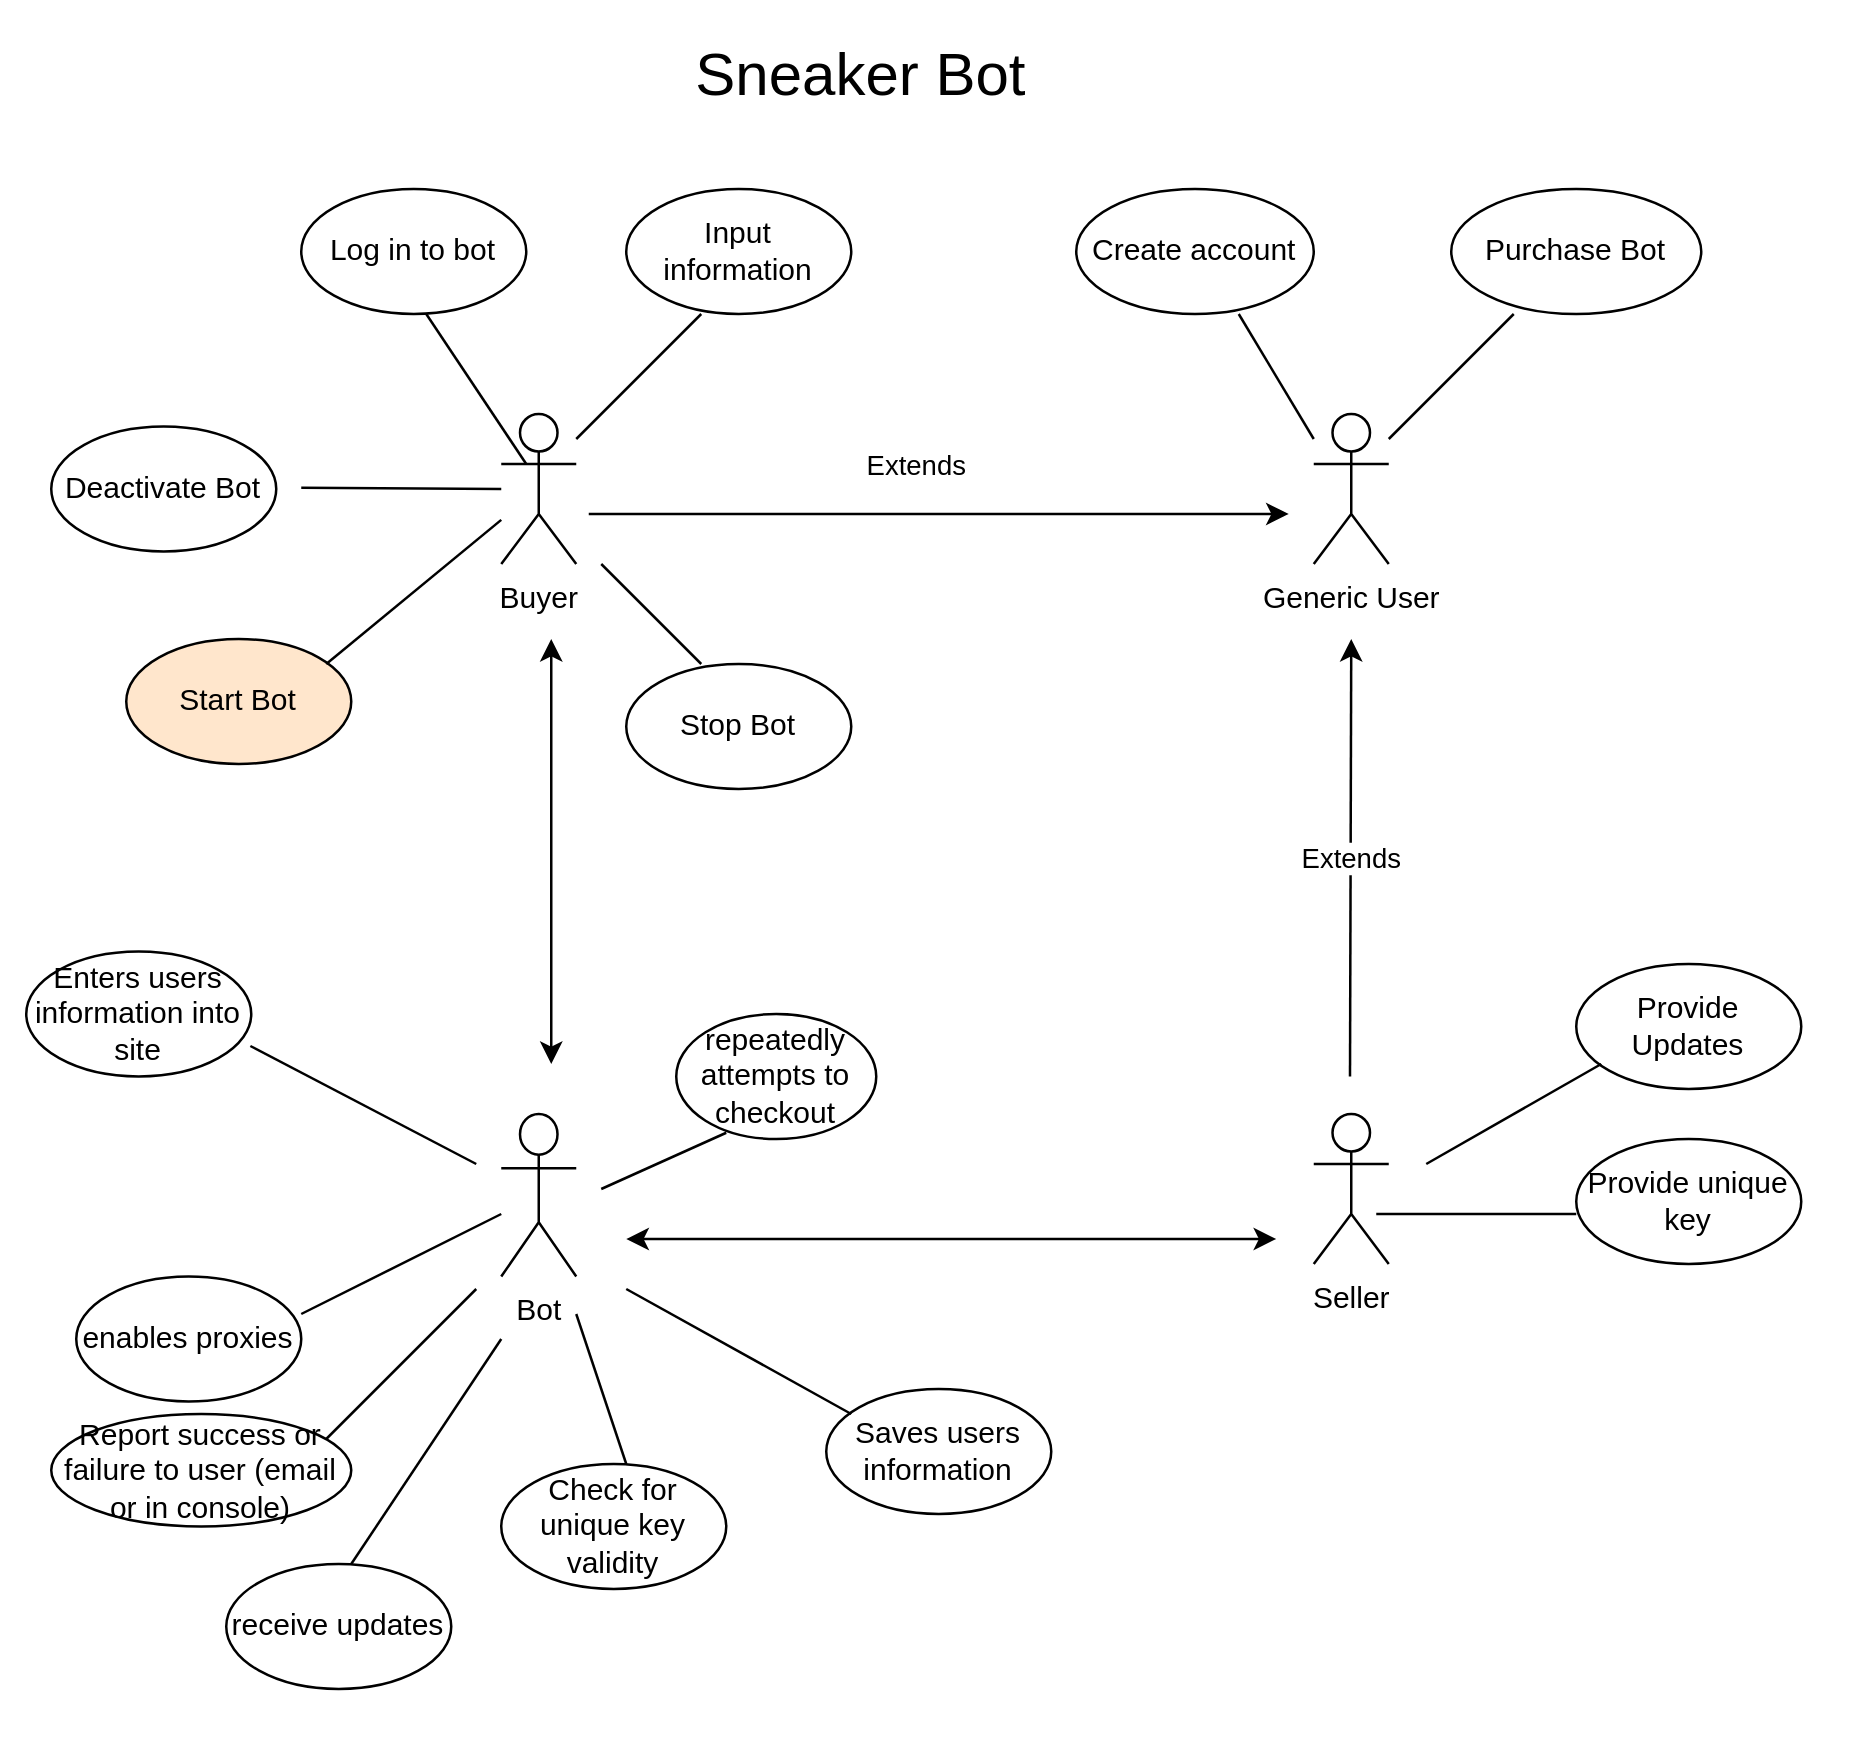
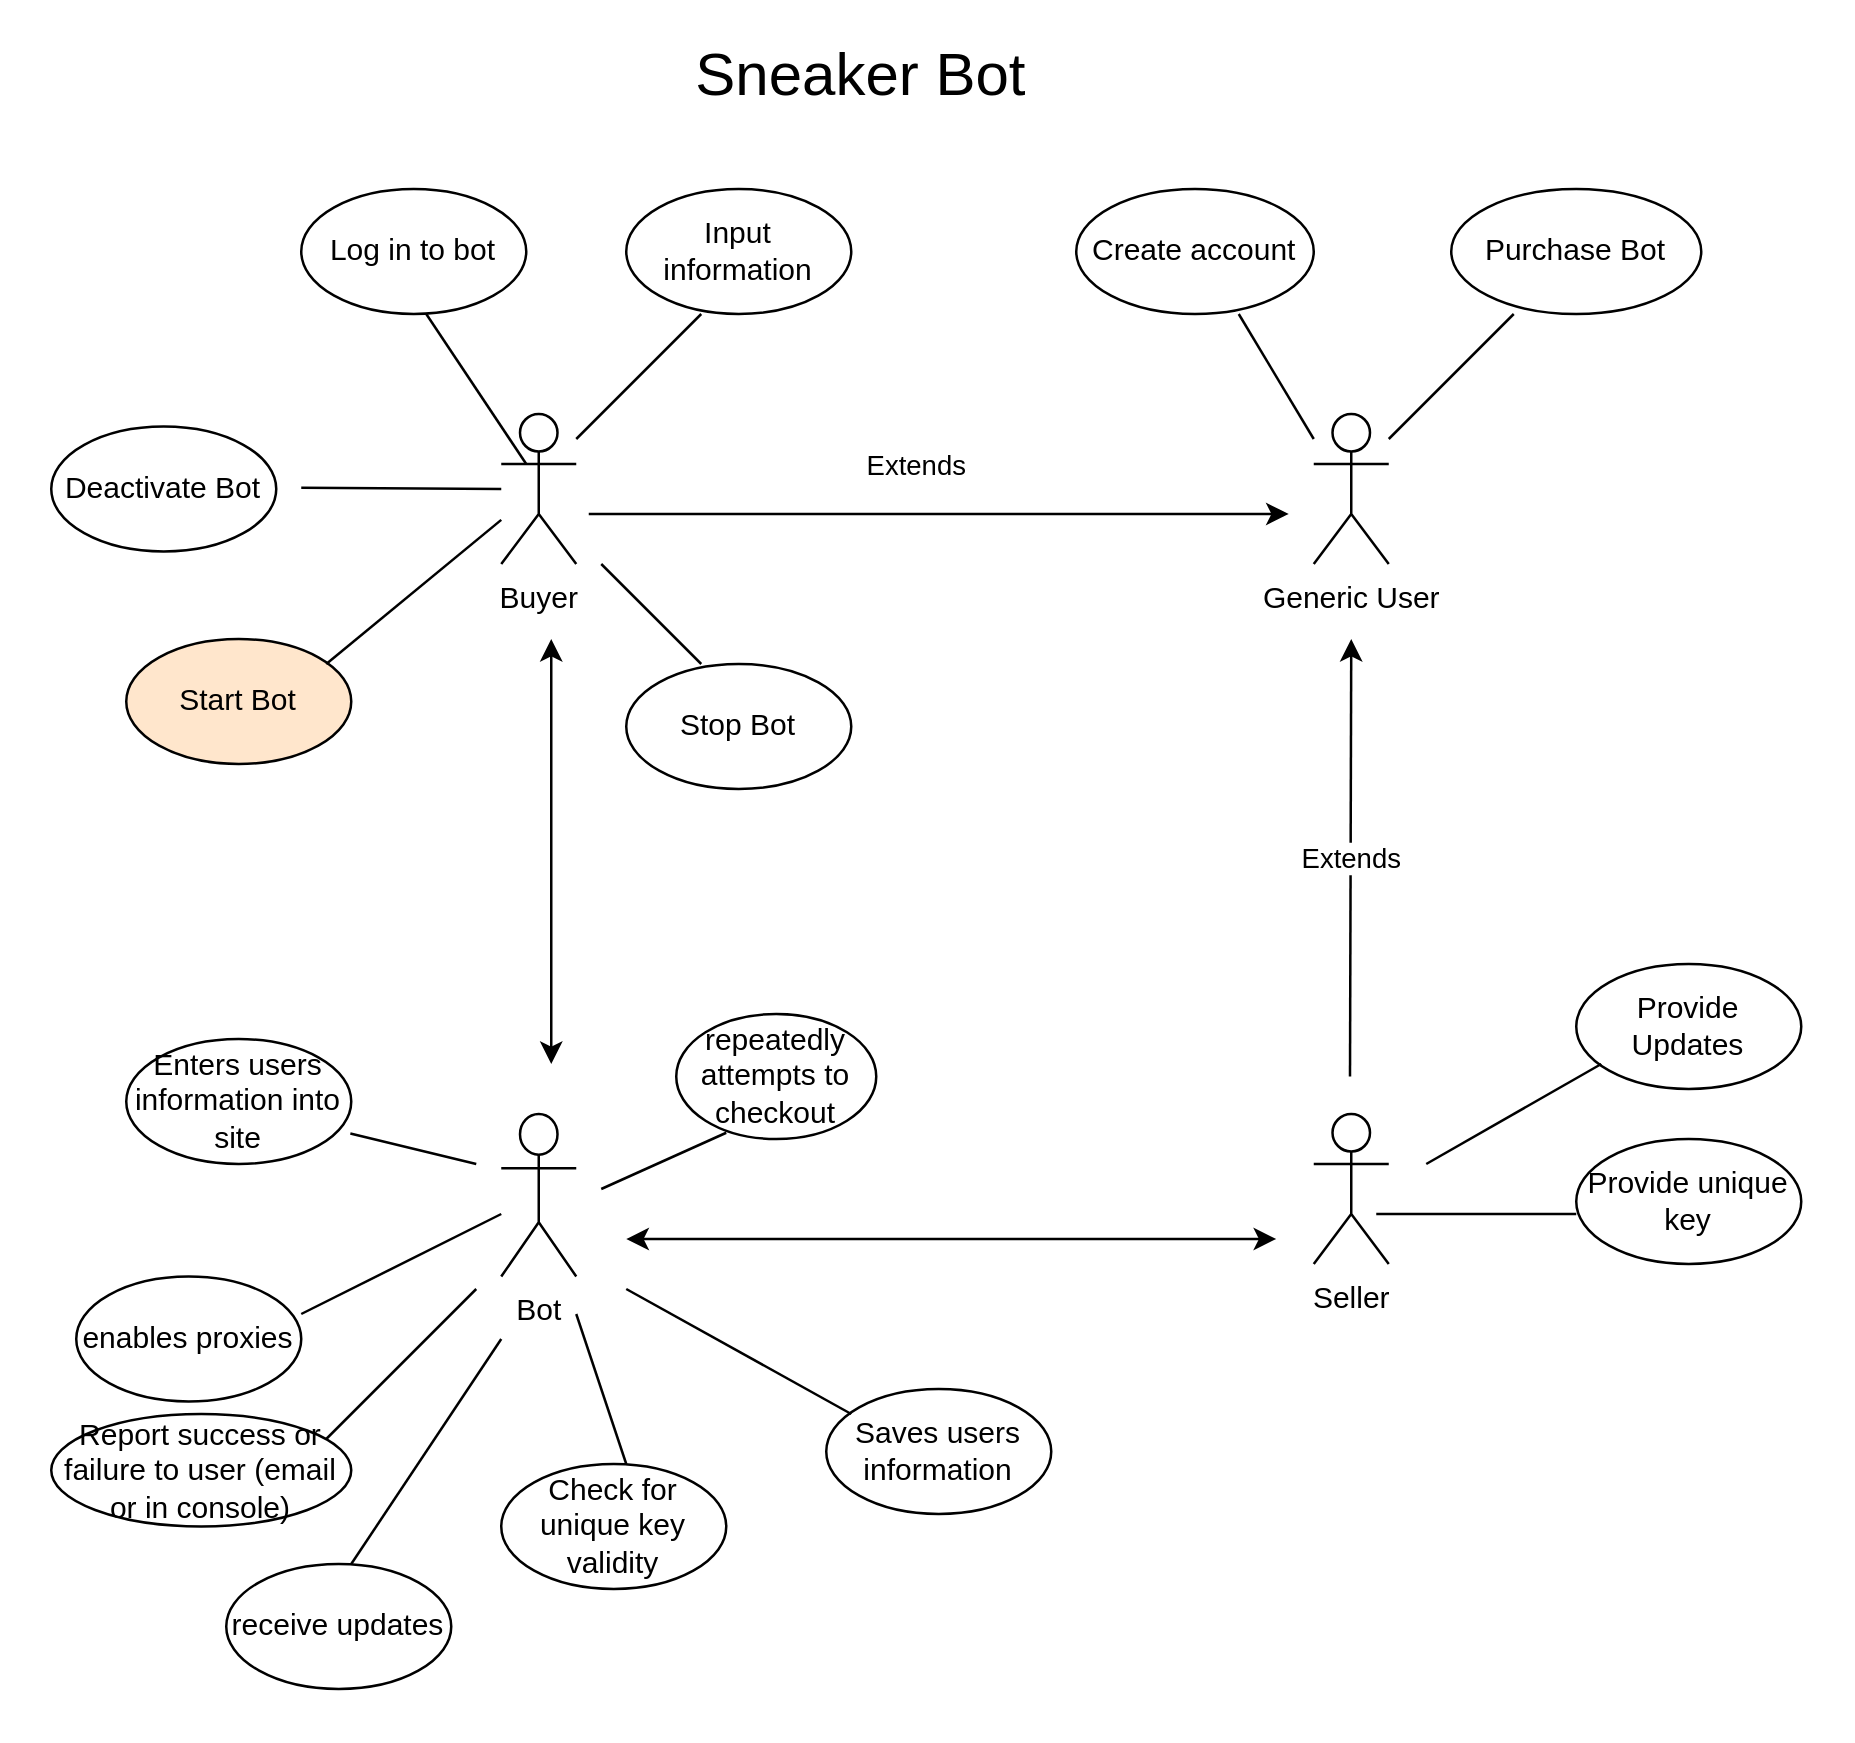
  <mxCell id="0" />
  <mxCell id="1" parent="0" />
  <mxCell id="2" value="Buyer" style="shape=umlActor;verticalLabelPosition=bottom;verticalAlign=top;html=1;outlineConnect=0;" vertex="1" parent="1"><mxGeometry x="200" y="165" width="30" height="60" as="geometry" /></mxCell>
  <mxCell id="3" value="" style="endArrow=classic;html=1;" edge="1" parent="1"><mxGeometry relative="1" as="geometry"><mxPoint x="235" y="205" as="sourcePoint" /><mxPoint x="515" y="205" as="targetPoint" /></mxGeometry></mxCell>
  <mxCell id="4" value="Extends" style="edgeLabel;resizable=0;html=1;align=center;verticalAlign=middle;" connectable="0" vertex="1" parent="3"><mxGeometry relative="1" as="geometry"><mxPoint x="-10" y="-20" as="offset" /></mxGeometry></mxCell>
  <mxCell id="5" value="Log in to bot" style="ellipse;whiteSpace=wrap;html=1;" vertex="1" parent="1"><mxGeometry x="120" y="75" width="90" height="50" as="geometry" /></mxCell>
  <mxCell id="6" value="Generic User" style="shape=umlActor;verticalLabelPosition=bottom;verticalAlign=top;html=1;outlineConnect=0;" vertex="1" parent="1"><mxGeometry x="525" y="165" width="30" height="60" as="geometry" /></mxCell>
  <mxCell id="7" value="Seller" style="shape=umlActor;verticalLabelPosition=bottom;verticalAlign=top;html=1;outlineConnect=0;" vertex="1" parent="1"><mxGeometry x="525" y="445" width="30" height="60" as="geometry" /></mxCell>
  <mxCell id="8" value="" style="endArrow=classic;html=1;" edge="1" parent="1"><mxGeometry relative="1" as="geometry"><mxPoint x="539.5" y="430" as="sourcePoint" /><mxPoint x="540" y="255" as="targetPoint" /></mxGeometry></mxCell>
  <mxCell id="9" value="Extends" style="edgeLabel;resizable=0;html=1;align=center;verticalAlign=middle;" connectable="0" vertex="1" parent="8"><mxGeometry relative="1" as="geometry" /></mxCell>
  <mxCell id="10" value="Create account" style="ellipse;whiteSpace=wrap;html=1;" vertex="1" parent="1"><mxGeometry x="430" y="75" width="95" height="50" as="geometry" /></mxCell>
  <mxCell id="11" value="Purchase Bot" style="ellipse;whiteSpace=wrap;html=1;" vertex="1" parent="1"><mxGeometry x="580" y="75" width="100" height="50" as="geometry" /></mxCell>
  <mxCell id="12" value="Provide Updates" style="ellipse;whiteSpace=wrap;html=1;" vertex="1" parent="1"><mxGeometry x="630" y="385" width="90" height="50" as="geometry" /></mxCell>
  <mxCell id="13" value="Provide unique key" style="ellipse;whiteSpace=wrap;html=1;" vertex="1" parent="1"><mxGeometry x="630" y="455" width="90" height="50" as="geometry" /></mxCell>
  <mxCell id="14" value="Input information" style="ellipse;whiteSpace=wrap;html=1;" vertex="1" parent="1"><mxGeometry x="250" y="75" width="90" height="50" as="geometry" /></mxCell>
  <mxCell id="15" value="Start Bot" style="ellipse;whiteSpace=wrap;html=1;fillColor=#ffe6cc;" vertex="1" parent="1"><mxGeometry x="50" y="255" width="90" height="50" as="geometry" /></mxCell>
  <mxCell id="16" value="Stop Bot" style="ellipse;whiteSpace=wrap;html=1;" vertex="1" parent="1"><mxGeometry x="250" y="265" width="90" height="50" as="geometry" /></mxCell>
  <mxCell id="17" value="Deactivate Bot" style="ellipse;whiteSpace=wrap;html=1;" vertex="1" parent="1"><mxGeometry y="170" width="90" height="50" as="geometry" x="20" /></mxCell>
  <mxCell id="18" value="" style="endArrow=none;html=1;" edge="1" parent="1"><mxGeometry width="50" height="50" relative="1" as="geometry"><mxPoint x="230" y="175" as="sourcePoint" /><mxPoint x="280" y="125" as="targetPoint" /></mxGeometry></mxCell>
  <mxCell id="19" value="" style="endArrow=none;html=1;" edge="1" parent="1"><mxGeometry width="50" height="50" relative="1" as="geometry"><mxPoint x="555" y="175" as="sourcePoint" /><mxPoint x="605" y="125" as="targetPoint" /></mxGeometry></mxCell>
  <mxCell id="20" value="" style="endArrow=none;html=1;" edge="1" parent="1" target="2"><mxGeometry width="50" height="50" relative="1" as="geometry"><mxPoint x="130" y="265" as="sourcePoint" /><mxPoint x="180" y="215" as="targetPoint" /></mxGeometry></mxCell>
  <mxCell id="21" value="" style="endArrow=none;html=1;" edge="1" parent="1"><mxGeometry width="50" height="50" relative="1" as="geometry"><mxPoint x="210" y="185" as="sourcePoint" /><mxPoint x="170" y="125" as="targetPoint" /></mxGeometry></mxCell>
  <mxCell id="22" value="" style="endArrow=none;html=1;" edge="1" parent="1"><mxGeometry width="50" height="50" relative="1" as="geometry"><mxPoint x="525" y="175" as="sourcePoint" /><mxPoint x="495" y="125" as="targetPoint" /></mxGeometry></mxCell>
  <mxCell id="23" value="" style="endArrow=none;html=1;" edge="1" parent="1"><mxGeometry width="50" height="50" relative="1" as="geometry"><mxPoint x="120" y="194.5" as="sourcePoint" /><mxPoint x="200" y="195" as="targetPoint" /></mxGeometry></mxCell>
  <mxCell id="24" value="" style="endArrow=none;html=1;" edge="1" parent="1"><mxGeometry width="50" height="50" relative="1" as="geometry"><mxPoint x="240" y="225" as="sourcePoint" /><mxPoint x="280" y="265" as="targetPoint" /></mxGeometry></mxCell>
  <mxCell id="25" value="" style="endArrow=none;html=1;" edge="1" parent="1"><mxGeometry width="50" height="50" relative="1" as="geometry"><mxPoint x="570" y="465" as="sourcePoint" /><mxPoint x="640" y="425" as="targetPoint" /></mxGeometry></mxCell>
  <mxCell id="26" value="" style="endArrow=none;html=1;" edge="1" parent="1"><mxGeometry width="50" height="50" relative="1" as="geometry"><mxPoint x="550" y="485" as="sourcePoint" /><mxPoint x="630" y="485" as="targetPoint" /></mxGeometry></mxCell>
  <mxCell id="27" value="Bot" style="shape=umlActor;verticalLabelPosition=bottom;verticalAlign=top;html=1;outlineConnect=0;" vertex="1" parent="1"><mxGeometry x="200" y="445" width="30" height="65" as="geometry" /></mxCell>
- <mxCell id="28" value="Enters users information into site" style="ellipse;whiteSpace=wrap;html=1;" vertex="1" parent="1"><mxGeometry x="10" y="380" width="90" height="50" as="geometry" /></mxCell>
+ <mxCell id="28" value="Enters users information into site" style="ellipse;whiteSpace=wrap;html=1;" vertex="1" parent="1"><mxGeometry x="50" y="415" width="90" height="50" as="geometry" /></mxCell>
  <mxCell id="29" value="repeatedly attempts to checkout" style="ellipse;whiteSpace=wrap;html=1;" vertex="1" parent="1"><mxGeometry x="270" y="405" width="80" height="50" as="geometry" /></mxCell>
  <mxCell id="30" value="enables proxies" style="ellipse;whiteSpace=wrap;html=1;" vertex="1" parent="1"><mxGeometry x="30" y="510" width="90" height="50" as="geometry" /></mxCell>
  <mxCell id="31" value="Report success or failure to user (email or in console)" style="ellipse;whiteSpace=wrap;html=1;" vertex="1" parent="1"><mxGeometry y="565" width="120" height="45" as="geometry" x="20" /></mxCell>
  <mxCell id="32" value="receive updates" style="ellipse;whiteSpace=wrap;html=1;" vertex="1" parent="1"><mxGeometry x="90" y="625" width="90" height="50" as="geometry" /></mxCell>
  <mxCell id="33" value="Saves users information" style="ellipse;whiteSpace=wrap;html=1;" vertex="1" parent="1"><mxGeometry x="330" y="555" width="90" height="50" as="geometry" /></mxCell>
  <mxCell id="34" value="Check for unique key validity" style="ellipse;whiteSpace=wrap;html=1;" vertex="1" parent="1"><mxGeometry x="200" y="585" width="90" height="50" as="geometry" /></mxCell>
  <mxCell id="35" value="" style="endArrow=none;html=1;" edge="1" parent="1"><mxGeometry width="50" height="50" relative="1" as="geometry"><mxPoint x="130" y="575" as="sourcePoint" /><mxPoint x="190" y="515" as="targetPoint" /></mxGeometry></mxCell>
  <mxCell id="36" value="" style="endArrow=none;html=1;" edge="1" parent="1"><mxGeometry width="50" height="50" relative="1" as="geometry"><mxPoint x="250" y="585" as="sourcePoint" /><mxPoint x="230" y="525" as="targetPoint" /></mxGeometry></mxCell>
  <mxCell id="37" value="" style="endArrow=none;html=1;" edge="1" parent="1"><mxGeometry width="50" height="50" relative="1" as="geometry"><mxPoint x="340" y="565" as="sourcePoint" /><mxPoint x="250" y="515" as="targetPoint" /></mxGeometry></mxCell>
  <mxCell id="38" value="" style="endArrow=none;html=1;" edge="1" parent="1"><mxGeometry width="50" height="50" relative="1" as="geometry"><mxPoint x="140" y="625" as="sourcePoint" /><mxPoint x="200" y="535" as="targetPoint" /></mxGeometry></mxCell>
  <mxCell id="39" value="" style="endArrow=none;html=1;" edge="1" parent="1"><mxGeometry width="50" height="50" relative="1" as="geometry"><mxPoint x="240" y="475" as="sourcePoint" /><mxPoint x="290" y="452.5" as="targetPoint" /></mxGeometry></mxCell>
  <mxCell id="40" value="" style="endArrow=none;html=1;" edge="1" parent="1" target="27"><mxGeometry width="50" height="50" relative="1" as="geometry"><mxPoint x="120" y="525" as="sourcePoint" /><mxPoint x="170" y="475" as="targetPoint" /></mxGeometry></mxCell>
  <mxCell id="41" value="" style="endArrow=none;html=1;entryX=0.996;entryY=0.756;entryDx=0;entryDy=0;entryPerimeter=0;" edge="1" parent="1" target="28"><mxGeometry width="50" height="50" relative="1" as="geometry"><mxPoint x="190" y="465" as="sourcePoint" /><mxPoint x="220" y="425" as="targetPoint" /></mxGeometry></mxCell>
  <mxCell id="42" value="" style="endArrow=classic;startArrow=classic;html=1;" edge="1" parent="1"><mxGeometry width="50" height="50" relative="1" as="geometry"><mxPoint x="250" y="495" as="sourcePoint" /><mxPoint x="510" y="495" as="targetPoint" /><Array as="points"><mxPoint x="400" y="495" /><mxPoint x="420" y="495" /></Array></mxGeometry></mxCell>
  <mxCell id="43" value="" style="endArrow=classic;startArrow=classic;html=1;" edge="1" parent="1"><mxGeometry width="50" height="50" relative="1" as="geometry"><mxPoint x="220" y="425" as="sourcePoint" /><mxPoint x="220" y="255" as="targetPoint" /><Array as="points" /></mxGeometry></mxCell>
  <mxCell id="44" value="&lt;font style=&quot;font-size: 24px&quot;&gt;Sneaker Bot&amp;nbsp;&lt;/font&gt;" style="text;html=1;strokeColor=none;fillColor=none;align=center;verticalAlign=middle;whiteSpace=wrap;rounded=0;" vertex="1" parent="1"><mxGeometry x="275" y="20" width="145" height="20" as="geometry" /></mxCell>
